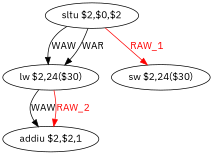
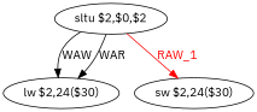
  digraph {
    fontname="IBM Plex Sans"
    node [fontname="IBM Plex Sans" shape=ellipse]
    edge [fontname="IBM Plex Sans"]
    n1 [label="sltu $2,$0,$2"]
    n2 [label="lw $2,24($30)"]
    n3 [label="sw $2,24($30)"]
-   n4 [label="addiu $2,$2,1"]
    n1 -> n2 [label=WAW]
    n1 -> n2 [label=WAR]
    n1 -> n3 [color=red fontcolor=red label=RAW_1]
-   n2 -> n4 [label=WAW]
-   n2 -> n4 [color=red fontcolor=red label=RAW_2]
  }
